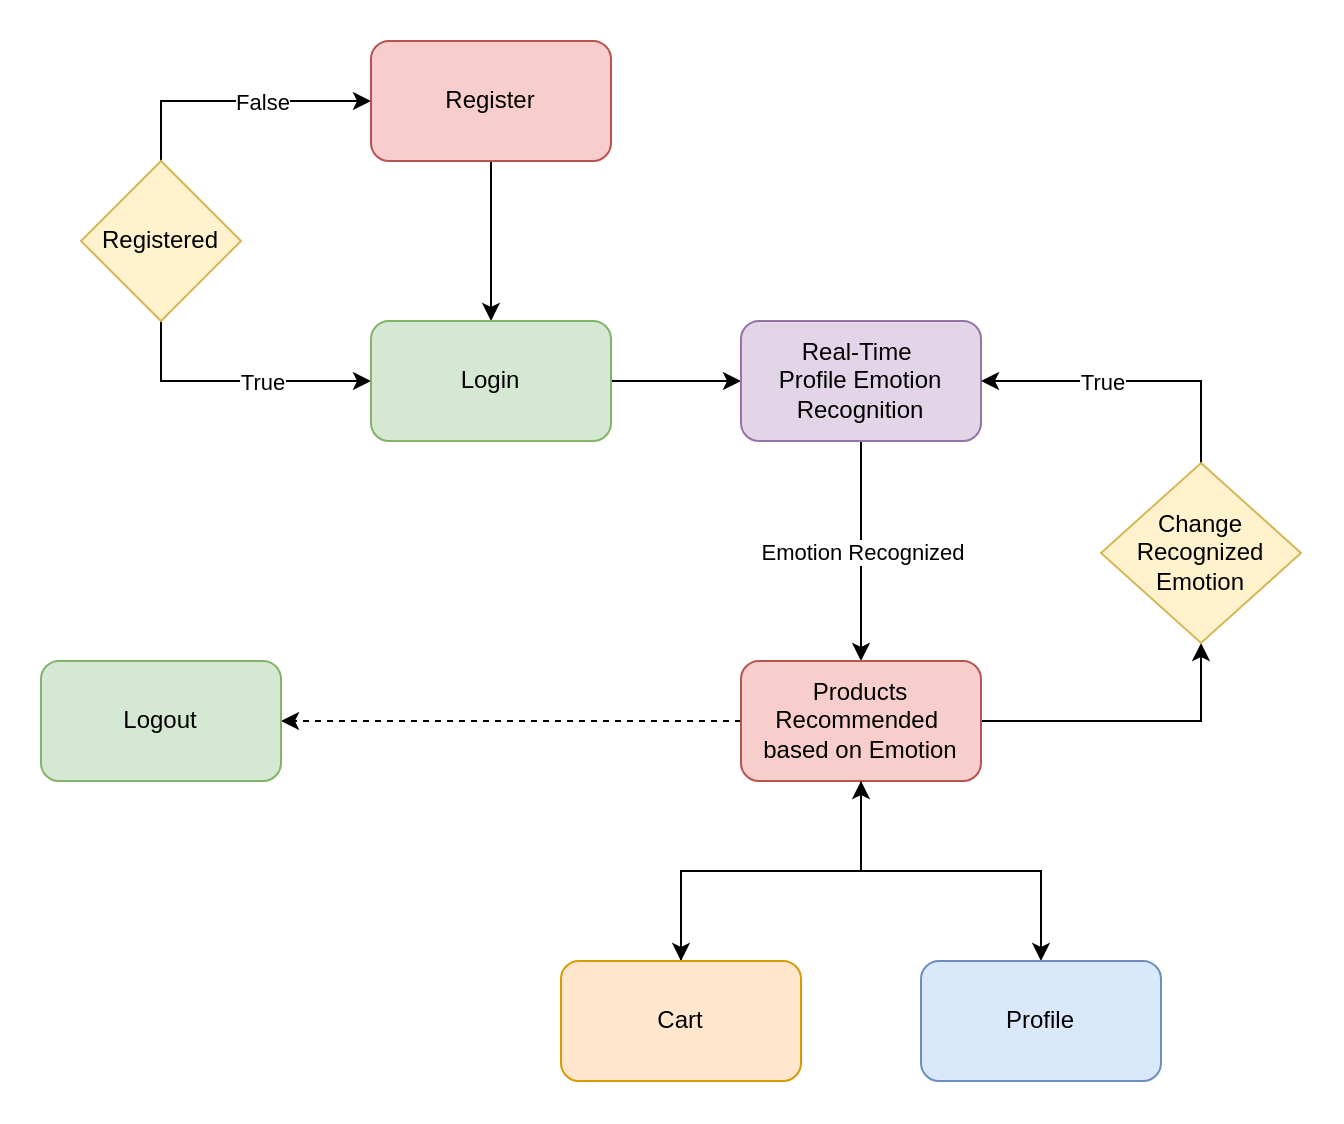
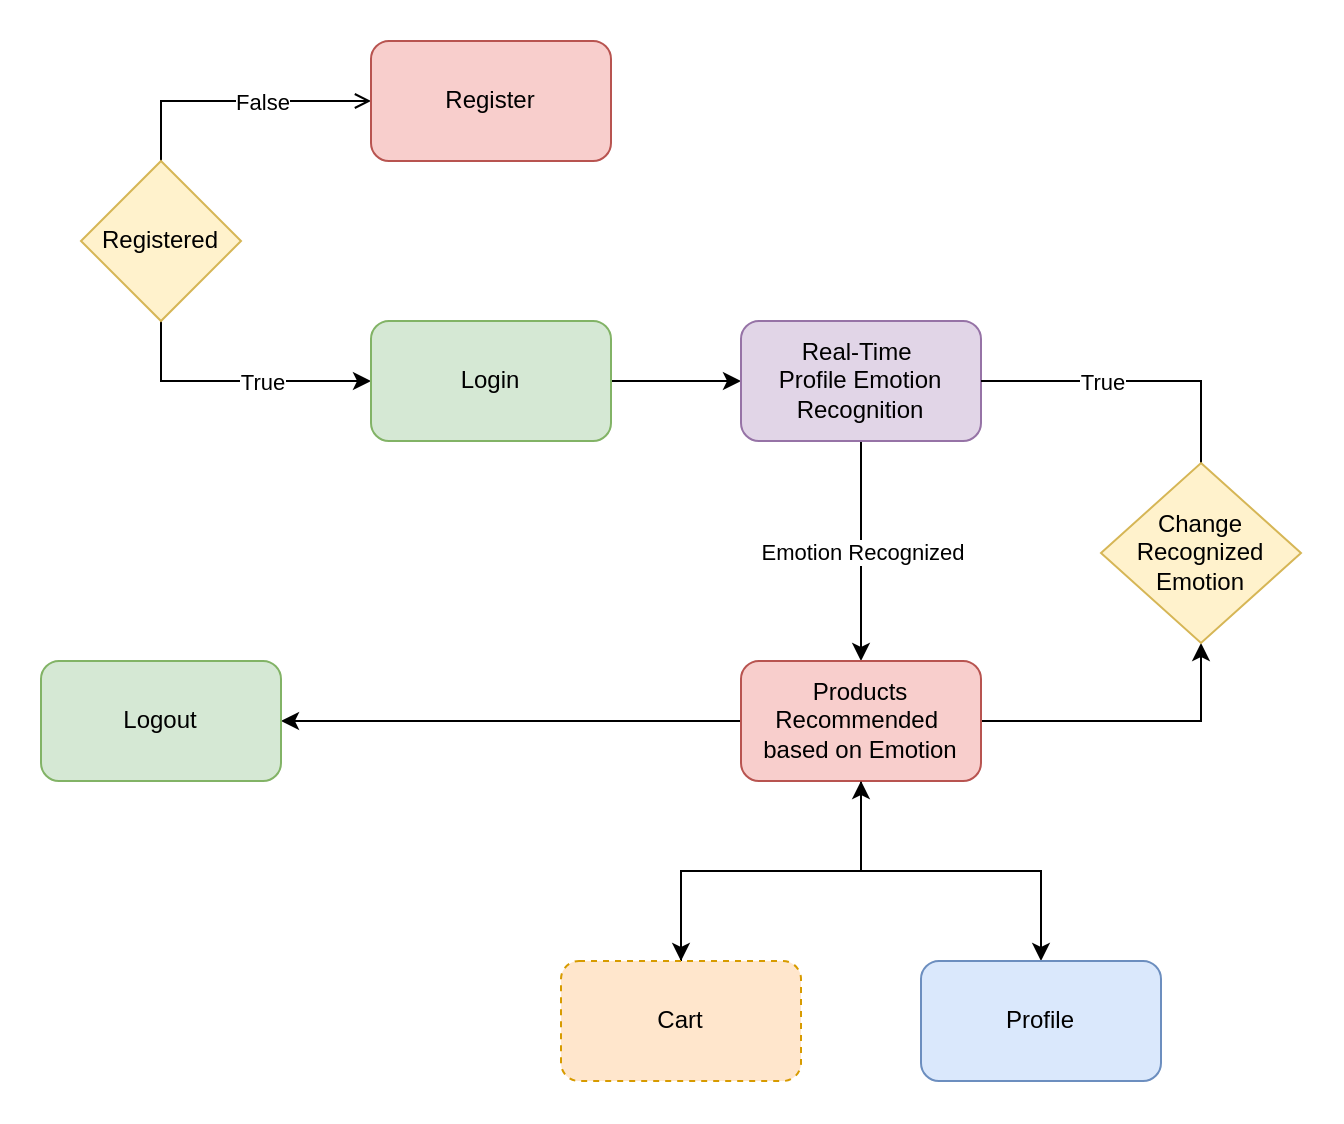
  <mxCell id="0" />
  <mxCell id="1" parent="0" />
- <mxCell id="2" value="" style="edgeStyle=orthogonalEdgeStyle;rounded=0;orthogonalLoop=1;jettySize=auto;html=1;" parent="1" source="6" target="8" edge="1"><mxGeometry relative="1" as="geometry"><Array as="points"><mxPoint x="80" y="50" /></Array></mxGeometry></mxCell>
+ <mxCell id="2" value="" style="edgeStyle=orthogonalEdgeStyle;rounded=0;orthogonalLoop=1;jettySize=auto;html=1;endArrow=open;" parent="1" source="6" target="8" edge="1"><mxGeometry relative="1" as="geometry"><Array as="points"><mxPoint x="80" y="50" /></Array></mxGeometry></mxCell>
  <mxCell id="3" value="False" style="edgeLabel;html=1;align=center;verticalAlign=middle;resizable=0;points=[];" parent="2" vertex="1" connectable="0"><mxGeometry x="-0.273" y="1" relative="1" as="geometry"><mxPoint x="31" y="1" as="offset" /></mxGeometry></mxCell>
  <mxCell id="4" value="" style="edgeStyle=orthogonalEdgeStyle;rounded=0;orthogonalLoop=1;jettySize=auto;html=1;" parent="1" edge="1"><mxGeometry relative="1" as="geometry"><Array as="points"><mxPoint x="80" y="190" /></Array><mxPoint x="80" y="150" as="sourcePoint" /><mxPoint x="185" y="190" as="targetPoint" /></mxGeometry></mxCell>
  <mxCell id="5" value="True" style="edgeLabel;html=1;align=center;verticalAlign=middle;resizable=0;points=[];" parent="4" vertex="1" connectable="0"><mxGeometry x="-0.762" relative="1" as="geometry"><mxPoint x="50" y="23" as="offset" /></mxGeometry></mxCell>
  <mxCell id="6" value="Registered" style="rhombus;whiteSpace=wrap;html=1;verticalAlign=middle;fillColor=#fff2cc;strokeColor=#d6b656;" parent="1" vertex="1"><mxGeometry x="40" y="80" width="80" height="80" as="geometry" /></mxCell>
- <mxCell id="7" value="" style="edgeStyle=orthogonalEdgeStyle;rounded=0;orthogonalLoop=1;jettySize=auto;html=1;" parent="1" source="8" target="10" edge="1"><mxGeometry relative="1" as="geometry" /></mxCell>
  <mxCell id="8" value="Register" style="whiteSpace=wrap;html=1;rounded=1;fillColor=#f8cecc;strokeColor=#b85450;" parent="1" vertex="1"><mxGeometry x="185" y="20" width="120" height="60" as="geometry" /></mxCell>
  <mxCell id="9" value="" style="edgeStyle=orthogonalEdgeStyle;rounded=0;orthogonalLoop=1;jettySize=auto;html=1;" parent="1" source="10" target="13" edge="1"><mxGeometry relative="1" as="geometry" /></mxCell>
  <mxCell id="10" value="Login" style="whiteSpace=wrap;html=1;rounded=1;fillColor=#d5e8d4;strokeColor=#82b366;" parent="1" vertex="1"><mxGeometry x="185" y="160" width="120" height="60" as="geometry" /></mxCell>
  <mxCell id="11" value="" style="edgeStyle=orthogonalEdgeStyle;rounded=0;orthogonalLoop=1;jettySize=auto;html=1;" parent="1" source="13" target="18" edge="1"><mxGeometry relative="1" as="geometry"><Array as="points"><mxPoint x="430" y="260" /><mxPoint x="430" y="260" /></Array></mxGeometry></mxCell>
  <mxCell id="12" value="Emotion Recognized" style="edgeLabel;html=1;align=center;verticalAlign=middle;resizable=0;points=[];" parent="11" vertex="1" connectable="0"><mxGeometry x="-0.045" y="-1" relative="1" as="geometry"><mxPoint x="1" y="2" as="offset" /></mxGeometry></mxCell>
  <mxCell id="13" value="Real-Time&amp;nbsp;&lt;div&gt;Profile Emotion Recognition&lt;/div&gt;" style="whiteSpace=wrap;html=1;rounded=1;fillColor=#e1d5e7;strokeColor=#9673a6;" parent="1" vertex="1"><mxGeometry x="370" y="160" width="120" height="60" as="geometry" /></mxCell>
  <mxCell id="14" value="" style="edgeStyle=orthogonalEdgeStyle;rounded=0;orthogonalLoop=1;jettySize=auto;html=1;" parent="1" source="18" target="23" edge="1"><mxGeometry relative="1" as="geometry" /></mxCell>
  <mxCell id="15" value="" style="edgeStyle=orthogonalEdgeStyle;rounded=0;orthogonalLoop=1;jettySize=auto;html=1;" parent="1" source="18" target="24" edge="1"><mxGeometry relative="1" as="geometry" /></mxCell>
- <mxCell id="16" value="" style="edgeStyle=orthogonalEdgeStyle;rounded=0;orthogonalLoop=1;jettySize=auto;html=1;dashed=1;" parent="1" source="18" target="25" edge="1"><mxGeometry relative="1" as="geometry" /></mxCell>
+ <mxCell id="16" value="" style="edgeStyle=orthogonalEdgeStyle;rounded=0;orthogonalLoop=1;jettySize=auto;html=1;" parent="1" source="18" target="25" edge="1"><mxGeometry relative="1" as="geometry" /></mxCell>
  <mxCell id="17" value="" style="edgeStyle=orthogonalEdgeStyle;rounded=0;orthogonalLoop=1;jettySize=auto;html=1;entryX=0.5;entryY=1;entryDx=0;entryDy=0;" edge="1" parent="1" source="18" target="21"><mxGeometry relative="1" as="geometry"><mxPoint x="570" y="360" as="targetPoint" /></mxGeometry></mxCell>
  <mxCell id="18" value="Products Recommended&amp;nbsp;&lt;div&gt;based on Emotion&lt;/div&gt;" style="whiteSpace=wrap;html=1;rounded=1;fillColor=#f8cecc;strokeColor=#b85450;" parent="1" vertex="1"><mxGeometry x="370" y="330" width="120" height="60" as="geometry" /></mxCell>
- <mxCell id="19" value="" style="edgeStyle=orthogonalEdgeStyle;rounded=0;orthogonalLoop=1;jettySize=auto;html=1;entryX=1;entryY=0.5;entryDx=0;entryDy=0;" edge="1" parent="1" source="21" target="13"><mxGeometry relative="1" as="geometry"><mxPoint x="600" y="136" as="targetPoint" /><Array as="points"><mxPoint x="600" y="190" /></Array></mxGeometry></mxCell>
+ <mxCell id="19" value="" style="edgeStyle=orthogonalEdgeStyle;rounded=0;orthogonalLoop=1;jettySize=auto;html=1;entryX=1;entryY=0.5;entryDx=0;entryDy=0;endArrow=none;" edge="1" parent="1" source="21" target="13"><mxGeometry relative="1" as="geometry"><mxPoint x="600" y="136" as="targetPoint" /><Array as="points"><mxPoint x="600" y="190" /></Array></mxGeometry></mxCell>
  <mxCell id="20" value="True" style="edgeLabel;html=1;align=center;verticalAlign=middle;resizable=0;points=[];" vertex="1" connectable="0" parent="19"><mxGeometry x="-0.256" relative="1" as="geometry"><mxPoint x="-35" as="offset" /></mxGeometry></mxCell>
  <mxCell id="21" value="Change Recognized Emotion" style="rhombus;whiteSpace=wrap;html=1;fillColor=#fff2cc;strokeColor=#d6b656;" parent="1" vertex="1"><mxGeometry x="550" y="231" width="100" height="90" as="geometry" /></mxCell>
  <mxCell id="22" value="" style="edgeStyle=orthogonalEdgeStyle;rounded=0;orthogonalLoop=1;jettySize=auto;html=1;entryX=0.5;entryY=1;entryDx=0;entryDy=0;" parent="1" source="23" target="18" edge="1"><mxGeometry relative="1" as="geometry"><mxPoint x="540" y="630" as="targetPoint" /></mxGeometry></mxCell>
- <mxCell id="23" value="Cart" style="whiteSpace=wrap;html=1;rounded=1;fillColor=#ffe6cc;strokeColor=#d79b00;" parent="1" vertex="1"><mxGeometry x="280" y="480" width="120" height="60" as="geometry" /></mxCell>
+ <mxCell id="23" value="Cart" style="whiteSpace=wrap;html=1;rounded=1;fillColor=#ffe6cc;strokeColor=#d79b00;dashed=1;" parent="1" vertex="1"><mxGeometry x="280" y="480" width="120" height="60" as="geometry" /></mxCell>
  <mxCell id="24" value="Profile" style="whiteSpace=wrap;html=1;rounded=1;fillColor=#dae8fc;strokeColor=#6c8ebf;" parent="1" vertex="1"><mxGeometry x="460" y="480" width="120" height="60" as="geometry" /></mxCell>
  <mxCell id="25" value="Logout" style="whiteSpace=wrap;html=1;rounded=1;fillColor=#d5e8d4;strokeColor=#82b366;" parent="1" vertex="1"><mxGeometry x="20" y="330" width="120" height="60" as="geometry" /></mxCell>
